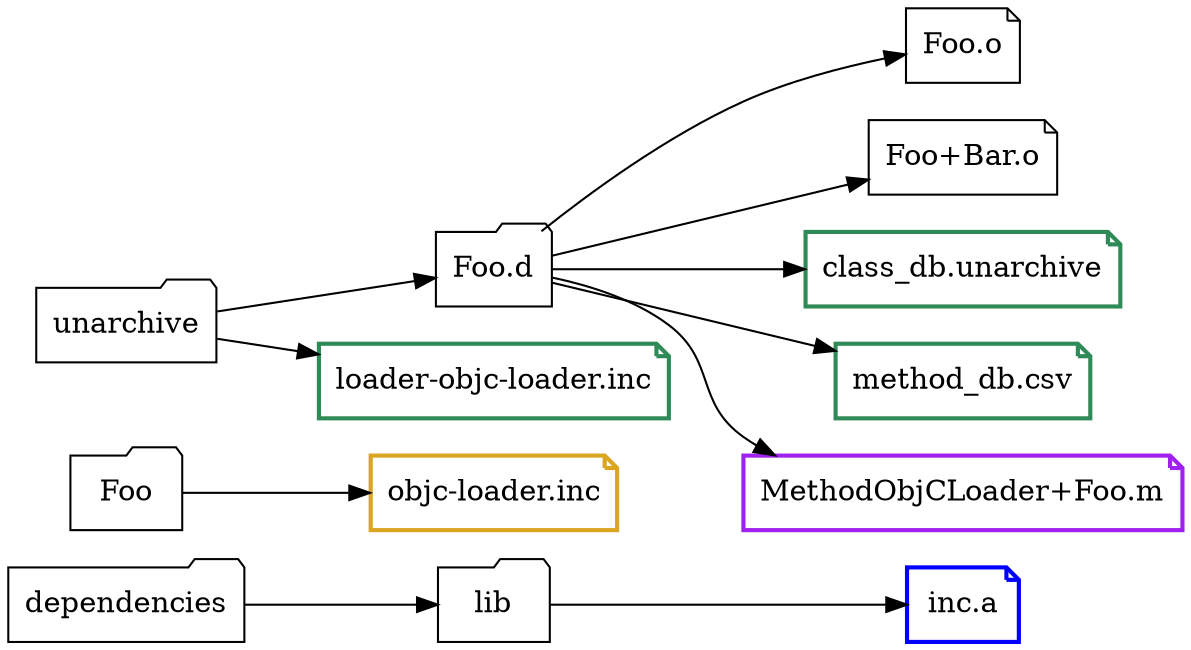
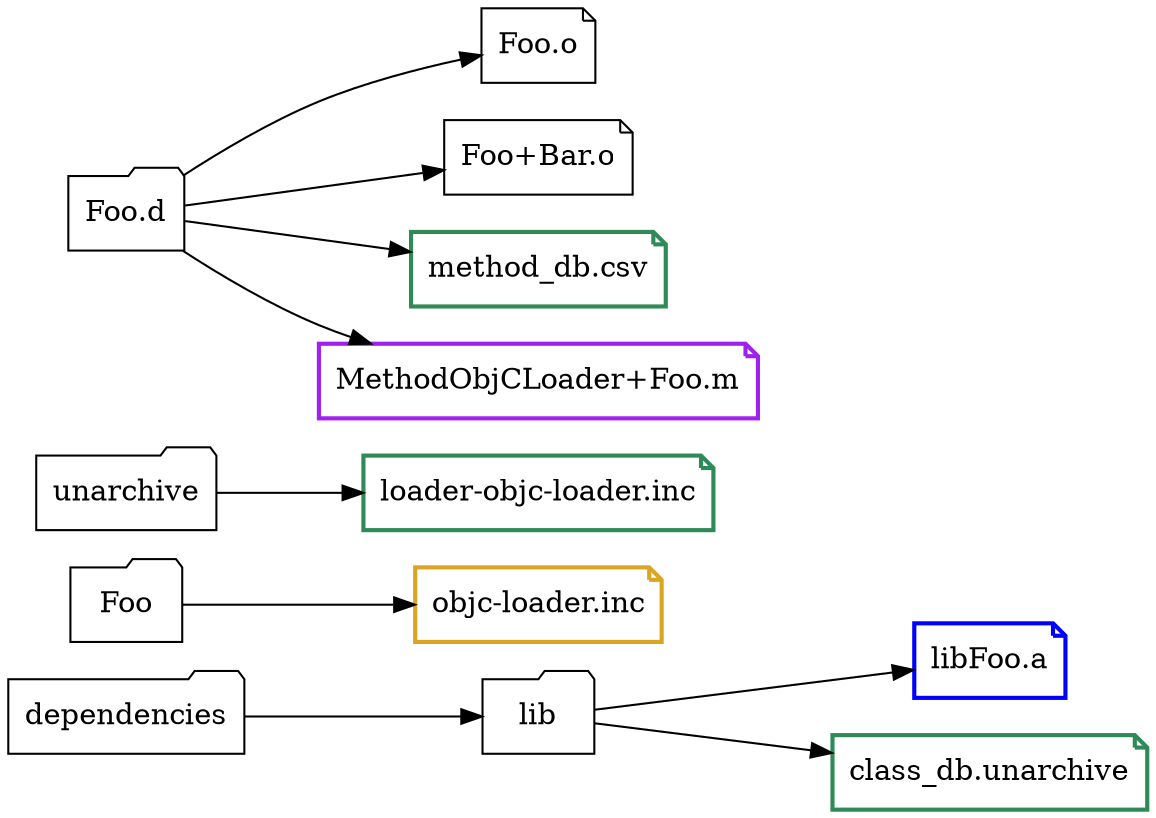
  digraph {
    rankdir=LR
    node [shape=note]
    dependencies [shape=folder]
    lib [shape=folder]
-   "libFoo.a" [color=blue penwidth=2 label="inc.a"]
+   "libFoo.a" [color=blue penwidth=2]
    Foo [shape=folder]
    "objc-loader.inc" [color=goldenrod penwidth=2]
    unarchive [shape=folder]
    "Foo.d" [shape=folder]
    "loader-objc-loader.inc" [color=seagreen penwidth=2]
    "Foo.o"
    "Foo+Bar.o"
    n11 [color=seagreen label="class_db.unarchive" penwidth=2]
    "method_db.csv" [color=seagreen penwidth=2]
    "MethodObjCLoader+Foo.m" [color=purple penwidth=2]
    dependencies -> lib
    lib -> "libFoo.a"
    Foo -> "objc-loader.inc"
-   unarchive -> "Foo.d"
    unarchive -> "loader-objc-loader.inc"
    "Foo.d" -> "Foo.o"
    "Foo.d" -> "Foo+Bar.o"
-   "Foo.d" -> n11
+   lib -> n11
    "Foo.d" -> "method_db.csv"
    "Foo.d" -> "MethodObjCLoader+Foo.m"
  }
